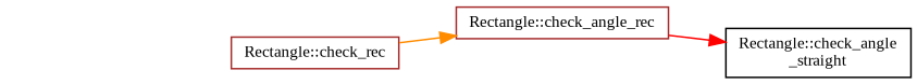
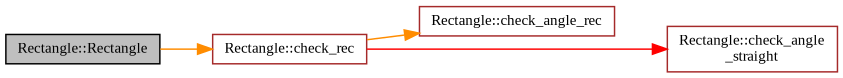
  digraph {
    fontname="Liberation Serif"
    rankdir=LR
    node [color=black fillcolor=white fontname="Liberation Serif" fontsize=10 shape=record style=filled]
    edge [color=darkorange fontname="Liberation Serif" fontsize=10 labelfontname=Helvetica labelfontsize=10 style=solid]
+   n1 [fillcolor=grey75 fontcolor=black height=0.2 label="Rectangle::Rectangle" width=0.4]
    n2 [color=brown height=0.2 label="Rectangle::check_rec" width=0.4]
    n3 [color=brown height=0.2 label="Rectangle::check_angle_rec" width=0.4]
-   n4 [height=0.2 label="Rectangle::check_angle\l_straight" width=0.4]
+   n4 [color=brown height=0.2 label="Rectangle::check_angle\l_straight" width=0.4]
+   n1 -> n2
    n2 -> n3
-   n3 -> n4 [color=red]
+   n2 -> n4 [color=red]
  }
